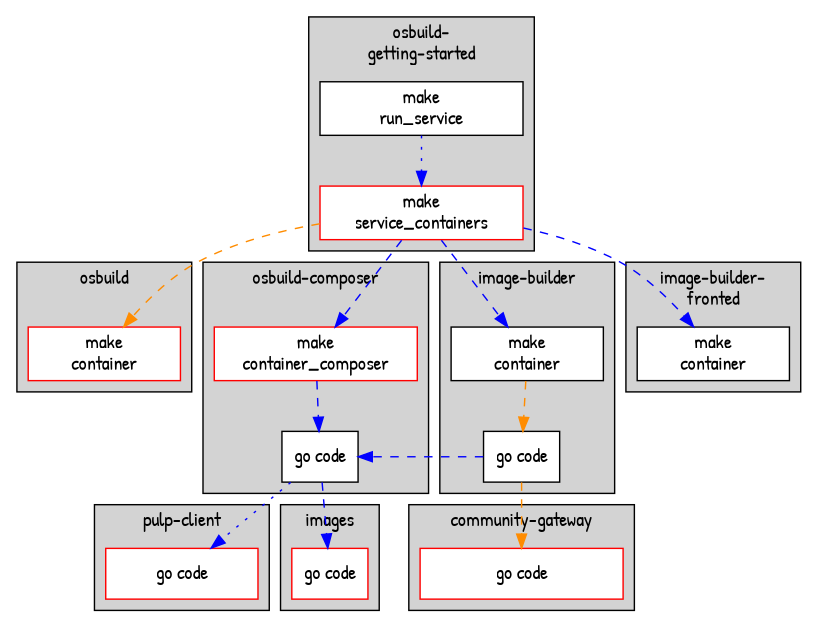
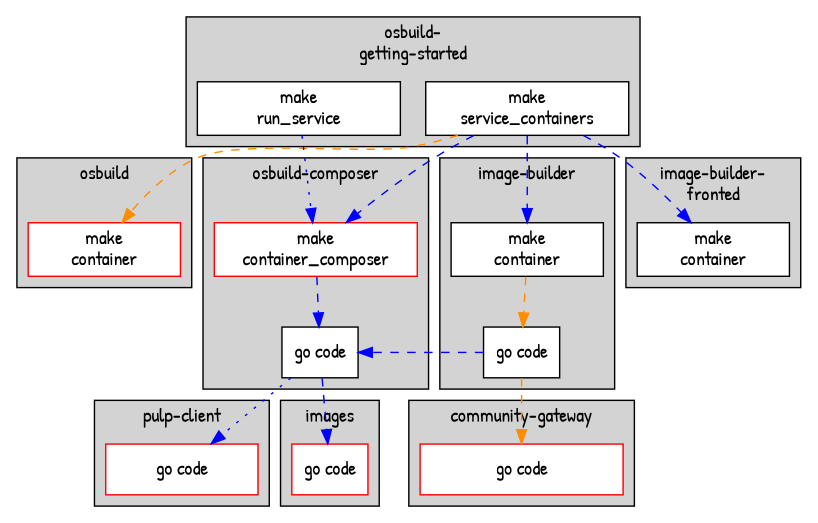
  digraph {
    fontname="Patrick Hand"
    newrank=true
    node [color=red fillcolor=white fontname="Patrick Hand" shape=box style=filled]
    edge [color=blue fontname="Patrick Hand" style=dashed]
    n1 [label="make\ncontainer" width=1.5]
    n2 [label="make\ncontainer_composer" width=2]
    n3 [color=black label="make\ncontainer" width=1.5]
    n4 [color=black label="make\ncontainer" width=1.5]
    n5 [color=black label="go code"]
    n6 [color=black label="go code"]
    n7 [label="go code" width=1.5]
    n8 [label="go code"]
    n9 [label="go code" width=2]
-   n10 [label="make\nservice_containers" width=2]
+   n10 [color=black label="make\nservice_containers" width=2]
    n11 [color=black label="make\nrun_service" width=2]
    subgraph sub_1 {
      rank=same
      n1
      n2
      n3
      n4
    }
    subgraph sub_2 {
      rank=same
      n5
      n6
    }
    subgraph sub_3 {
      rank=same
      n7
      n8
      n9
    }
    subgraph cluster_4 {
      fillcolor=lightgrey
      label="osbuild-\ngetting-started"
      style=filled
      n10
      n11
    }
    subgraph cluster_5 {
      fillcolor=lightgrey
      label="osbuild\n&nbsp;"
      style=filled
      n1
    }
    subgraph cluster_6 {
      fillcolor=lightgrey
      label="osbuild-composer\n&nbsp;"
      style=filled
      n2
      n5
    }
    subgraph cluster_7 {
      fillcolor=lightgrey
      label="image-builder\n&nbsp;"
      style=filled
      n3
      n6
    }
    subgraph cluster_8 {
      fillcolor=lightgrey
      label="image-builder-\nfronted"
      style=filled
      n4
    }
    subgraph cluster_9 {
      fillcolor=lightgrey
      label="pulp-client"
      style=filled
      n7
    }
    subgraph cluster_10 {
      fillcolor=lightgrey
      label=images
      style=filled
      n8
    }
    subgraph cluster_11 {
      fillcolor=lightgrey
      label="community-gateway"
      style=filled
      n9
    }
    n2 -> n5
    n3 -> n6 [color=darkorange]
    n5 -> n7 [style=dotted]
    n5 -> n8
    n6 -> n5
    n6 -> n9 [color=darkorange]
    n10 -> n1 [color=darkorange]
    n10 -> n2
    n10 -> n3
    n10 -> n4
-   n11 -> n10 [style=dotted]
+   n11 -> n2 [style=dotted]
  }
